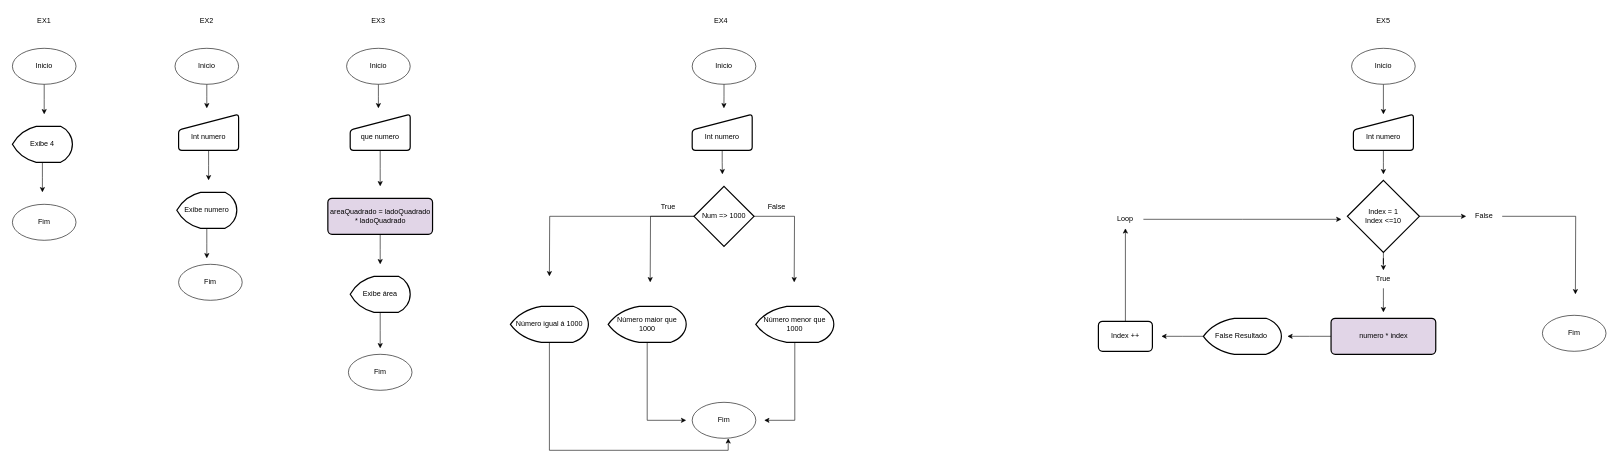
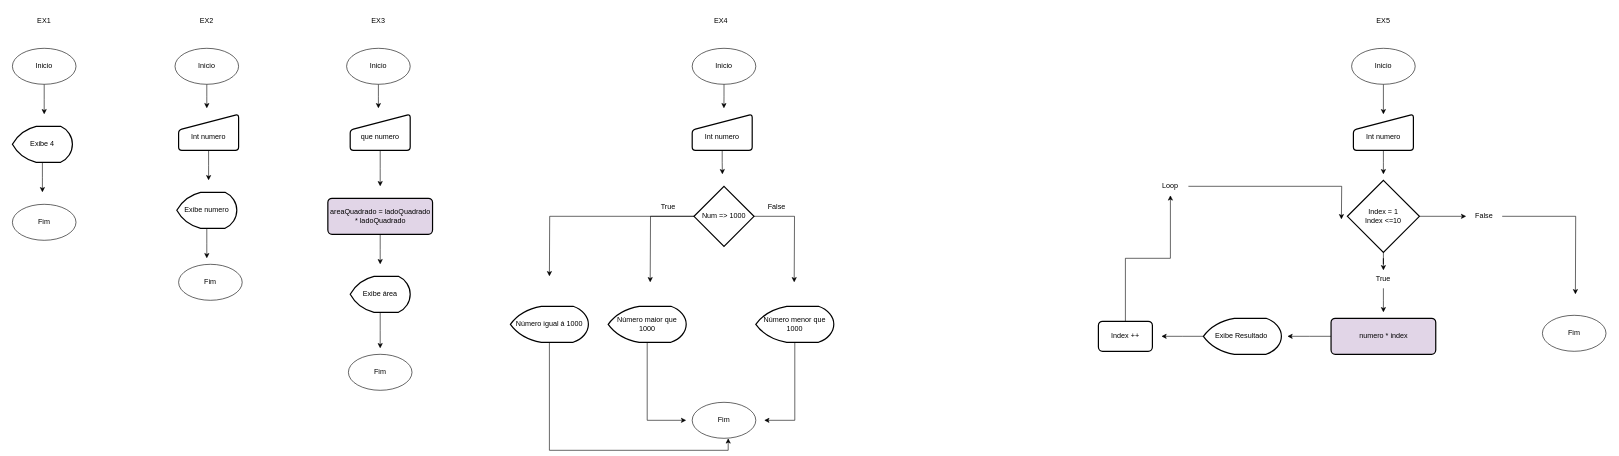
  <mxCell id="0" />
  <mxCell id="1" parent="0" />
  <mxCell id="2" style="edgeStyle=orthogonalEdgeStyle;rounded=0;orthogonalLoop=1;jettySize=auto;html=1;exitX=0.5;exitY=1;exitDx=0;exitDy=0;" edge="1" parent="1" source="3"><mxGeometry relative="1" as="geometry"><mxPoint x="73" y="190" as="targetPoint" /></mxGeometry></mxCell>
  <mxCell id="3" value="Inicio" style="ellipse;whiteSpace=wrap;html=1;" vertex="1" parent="1"><mxGeometry x="20" y="80" width="106" height="60" as="geometry" /></mxCell>
  <mxCell id="4" style="edgeStyle=orthogonalEdgeStyle;rounded=0;orthogonalLoop=1;jettySize=auto;html=1;exitX=0.5;exitY=1;exitDx=0;exitDy=0;exitPerimeter=0;" edge="1" parent="1" source="5"><mxGeometry relative="1" as="geometry"><mxPoint x="70" y="320" as="targetPoint" /></mxGeometry></mxCell>
  <mxCell id="5" value="Exibe 4" style="strokeWidth=2;html=1;shape=mxgraph.flowchart.display;whiteSpace=wrap;" vertex="1" parent="1"><mxGeometry x="20" y="210" width="100" height="60" as="geometry" /></mxCell>
  <mxCell id="6" value="Fim" style="ellipse;whiteSpace=wrap;html=1;" vertex="1" parent="1"><mxGeometry x="20" y="340" width="106" height="60" as="geometry" /></mxCell>
  <mxCell id="7" value="EX1" style="text;html=1;align=center;verticalAlign=middle;whiteSpace=wrap;rounded=0;" vertex="1" parent="1"><mxGeometry x="43" y="20" width="60" height="30" as="geometry" /></mxCell>
  <mxCell id="8" value="EX2" style="text;html=1;align=center;verticalAlign=middle;whiteSpace=wrap;rounded=0;" vertex="1" parent="1"><mxGeometry x="314" y="20" width="60" height="30" as="geometry" /></mxCell>
  <mxCell id="9" style="edgeStyle=orthogonalEdgeStyle;rounded=0;orthogonalLoop=1;jettySize=auto;html=1;exitX=0.5;exitY=1;exitDx=0;exitDy=0;" edge="1" parent="1" source="10"><mxGeometry relative="1" as="geometry"><mxPoint x="344" y="180" as="targetPoint" /></mxGeometry></mxCell>
  <mxCell id="10" value="Inicio" style="ellipse;whiteSpace=wrap;html=1;" vertex="1" parent="1"><mxGeometry x="291" y="80" width="106" height="60" as="geometry" /></mxCell>
  <mxCell id="11" style="edgeStyle=orthogonalEdgeStyle;rounded=0;orthogonalLoop=1;jettySize=auto;html=1;exitX=0.5;exitY=1;exitDx=0;exitDy=0;" edge="1" parent="1" source="12"><mxGeometry relative="1" as="geometry"><mxPoint x="347" y="300" as="targetPoint" /></mxGeometry></mxCell>
  <mxCell id="12" value="&lt;div&gt;&lt;br&gt;&lt;/div&gt;Int numero" style="html=1;strokeWidth=2;shape=manualInput;whiteSpace=wrap;rounded=1;size=26;arcSize=11;" vertex="1" parent="1"><mxGeometry x="297" y="190" width="100" height="60" as="geometry" /></mxCell>
  <mxCell id="13" style="edgeStyle=orthogonalEdgeStyle;rounded=0;orthogonalLoop=1;jettySize=auto;html=1;exitX=0.5;exitY=1;exitDx=0;exitDy=0;exitPerimeter=0;" edge="1" parent="1" source="14"><mxGeometry relative="1" as="geometry"><mxPoint x="344" y="430" as="targetPoint" /></mxGeometry></mxCell>
  <mxCell id="14" value="Exibe numero" style="strokeWidth=2;html=1;shape=mxgraph.flowchart.display;whiteSpace=wrap;" vertex="1" parent="1"><mxGeometry x="294" y="320" width="100" height="60" as="geometry" /></mxCell>
  <mxCell id="15" value="Fim" style="ellipse;whiteSpace=wrap;html=1;" vertex="1" parent="1"><mxGeometry x="297" y="440" width="106" height="60" as="geometry" /></mxCell>
  <mxCell id="16" value="EX3" style="text;html=1;align=center;verticalAlign=middle;whiteSpace=wrap;rounded=0;" vertex="1" parent="1"><mxGeometry x="600" y="20" width="60" height="30" as="geometry" /></mxCell>
  <mxCell id="17" style="edgeStyle=orthogonalEdgeStyle;rounded=0;orthogonalLoop=1;jettySize=auto;html=1;exitX=0.5;exitY=1;exitDx=0;exitDy=0;" edge="1" parent="1" source="18"><mxGeometry relative="1" as="geometry"><mxPoint x="630" y="180" as="targetPoint" /></mxGeometry></mxCell>
  <mxCell id="18" value="Inicio" style="ellipse;whiteSpace=wrap;html=1;" vertex="1" parent="1"><mxGeometry x="577" y="80" width="106" height="60" as="geometry" /></mxCell>
  <mxCell id="19" style="edgeStyle=orthogonalEdgeStyle;rounded=0;orthogonalLoop=1;jettySize=auto;html=1;exitX=0.5;exitY=1;exitDx=0;exitDy=0;" edge="1" parent="1" source="20"><mxGeometry relative="1" as="geometry"><mxPoint x="633" y="310" as="targetPoint" /></mxGeometry></mxCell>
  <mxCell id="20" value="&lt;div&gt;&lt;br&gt;&lt;/div&gt;que numero" style="html=1;strokeWidth=2;shape=manualInput;whiteSpace=wrap;rounded=1;size=26;arcSize=11;" vertex="1" parent="1"><mxGeometry x="583" y="190" width="100" height="60" as="geometry" /></mxCell>
  <mxCell id="21" style="edgeStyle=orthogonalEdgeStyle;rounded=0;orthogonalLoop=1;jettySize=auto;html=1;exitX=0.5;exitY=1;exitDx=0;exitDy=0;" edge="1" parent="1" source="22"><mxGeometry relative="1" as="geometry"><mxPoint x="633" y="440" as="targetPoint" /></mxGeometry></mxCell>
  <mxCell id="22" value="areaQuadrado = ladoQuadrado * ladoQuadrado" style="rounded=1;whiteSpace=wrap;html=1;absoluteArcSize=1;arcSize=14;strokeWidth=2;fillColor=#e1d5e7;" vertex="1" parent="1"><mxGeometry x="545.75" y="330" width="174.5" height="60" as="geometry" /></mxCell>
  <mxCell id="23" style="edgeStyle=orthogonalEdgeStyle;rounded=0;orthogonalLoop=1;jettySize=auto;html=1;exitX=0.5;exitY=1;exitDx=0;exitDy=0;exitPerimeter=0;" edge="1" parent="1" source="24"><mxGeometry relative="1" as="geometry"><mxPoint x="633" y="580" as="targetPoint" /></mxGeometry></mxCell>
  <mxCell id="24" value="Exibe área" style="strokeWidth=2;html=1;shape=mxgraph.flowchart.display;whiteSpace=wrap;" vertex="1" parent="1"><mxGeometry x="583" y="460" width="100" height="60" as="geometry" /></mxCell>
  <mxCell id="25" value="Fim" style="ellipse;whiteSpace=wrap;html=1;" vertex="1" parent="1"><mxGeometry x="580" y="590" width="106" height="60" as="geometry" /></mxCell>
  <mxCell id="26" value="EX4" style="text;html=1;align=center;verticalAlign=middle;whiteSpace=wrap;rounded=0;" vertex="1" parent="1"><mxGeometry x="1171" y="20" width="60" height="30" as="geometry" /></mxCell>
  <mxCell id="27" style="edgeStyle=orthogonalEdgeStyle;rounded=0;orthogonalLoop=1;jettySize=auto;html=1;exitX=0.5;exitY=1;exitDx=0;exitDy=0;" edge="1" parent="1" source="28"><mxGeometry relative="1" as="geometry"><mxPoint x="1205.833" y="180" as="targetPoint" /></mxGeometry></mxCell>
  <mxCell id="28" value="Inicio" style="ellipse;whiteSpace=wrap;html=1;" vertex="1" parent="1"><mxGeometry x="1153" y="80" width="106" height="60" as="geometry" /></mxCell>
  <mxCell id="29" style="edgeStyle=orthogonalEdgeStyle;rounded=0;orthogonalLoop=1;jettySize=auto;html=1;exitX=0.5;exitY=1;exitDx=0;exitDy=0;" edge="1" parent="1" source="30"><mxGeometry relative="1" as="geometry"><mxPoint x="1203.333" y="290" as="targetPoint" /></mxGeometry></mxCell>
  <mxCell id="30" value="&lt;div&gt;&lt;br&gt;&lt;/div&gt;Int numero" style="html=1;strokeWidth=2;shape=manualInput;whiteSpace=wrap;rounded=1;size=26;arcSize=11;" vertex="1" parent="1"><mxGeometry x="1153" y="190" width="100" height="60" as="geometry" /></mxCell>
  <mxCell id="31" style="edgeStyle=orthogonalEdgeStyle;rounded=0;orthogonalLoop=1;jettySize=auto;html=1;" edge="1" parent="1" source="34"><mxGeometry relative="1" as="geometry"><mxPoint x="1083" y="470" as="targetPoint" /></mxGeometry></mxCell>
  <mxCell id="32" style="edgeStyle=orthogonalEdgeStyle;rounded=0;orthogonalLoop=1;jettySize=auto;html=1;exitX=1;exitY=0.5;exitDx=0;exitDy=0;exitPerimeter=0;" edge="1" parent="1" source="34"><mxGeometry relative="1" as="geometry"><mxPoint x="1323" y="470" as="targetPoint" /></mxGeometry></mxCell>
  <mxCell id="33" style="edgeStyle=orthogonalEdgeStyle;rounded=0;orthogonalLoop=1;jettySize=auto;html=1;exitX=0;exitY=0.5;exitDx=0;exitDy=0;exitPerimeter=0;" edge="1" parent="1" source="34"><mxGeometry relative="1" as="geometry"><mxPoint x="915" y="460" as="targetPoint" /></mxGeometry></mxCell>
  <mxCell id="34" value="Num =&amp;gt; 1000" style="strokeWidth=2;html=1;shape=mxgraph.flowchart.decision;whiteSpace=wrap;" vertex="1" parent="1"><mxGeometry x="1156" y="310" width="100" height="100" as="geometry" /></mxCell>
  <mxCell id="35" style="edgeStyle=orthogonalEdgeStyle;rounded=0;orthogonalLoop=1;jettySize=auto;html=1;" edge="1" parent="1" source="36"><mxGeometry relative="1" as="geometry"><mxPoint x="1273" y="700" as="targetPoint" /><Array as="points"><mxPoint x="1324" y="700" /></Array></mxGeometry></mxCell>
  <mxCell id="36" value="Número menor que 1000" style="strokeWidth=2;html=1;shape=mxgraph.flowchart.display;whiteSpace=wrap;" vertex="1" parent="1"><mxGeometry x="1259" y="510" width="130" height="60" as="geometry" /></mxCell>
  <mxCell id="37" style="edgeStyle=orthogonalEdgeStyle;rounded=0;orthogonalLoop=1;jettySize=auto;html=1;exitX=0.5;exitY=1;exitDx=0;exitDy=0;exitPerimeter=0;" edge="1" parent="1" source="38"><mxGeometry relative="1" as="geometry"><mxPoint x="1143" y="700" as="targetPoint" /><Array as="points"><mxPoint x="1078" y="700" /></Array></mxGeometry></mxCell>
  <mxCell id="38" value="Número maior que 1000" style="strokeWidth=2;html=1;shape=mxgraph.flowchart.display;whiteSpace=wrap;" vertex="1" parent="1"><mxGeometry x="1013" y="510" width="130" height="60" as="geometry" /></mxCell>
  <mxCell id="39" value="True" style="text;html=1;align=center;verticalAlign=middle;whiteSpace=wrap;rounded=0;" vertex="1" parent="1"><mxGeometry x="1083" y="330" width="60" height="30" as="geometry" /></mxCell>
  <mxCell id="40" value="False" style="text;html=1;align=center;verticalAlign=middle;whiteSpace=wrap;rounded=0;" vertex="1" parent="1"><mxGeometry x="1264" y="330" width="60" height="30" as="geometry" /></mxCell>
  <mxCell id="41" value="Fim" style="ellipse;whiteSpace=wrap;html=1;" vertex="1" parent="1"><mxGeometry x="1153" y="670" width="106" height="60" as="geometry" /></mxCell>
  <mxCell id="42" value="EX5" style="text;html=1;align=center;verticalAlign=middle;whiteSpace=wrap;rounded=0;" vertex="1" parent="1"><mxGeometry x="2275" y="20" width="60" height="30" as="geometry" /></mxCell>
  <mxCell id="43" value="" style="edgeStyle=orthogonalEdgeStyle;rounded=0;orthogonalLoop=1;jettySize=auto;html=1;" edge="1" parent="1" source="44" target="46"><mxGeometry relative="1" as="geometry" /></mxCell>
  <mxCell id="44" value="Inicio" style="ellipse;whiteSpace=wrap;html=1;" vertex="1" parent="1"><mxGeometry x="2252" y="80" width="106" height="60" as="geometry" /></mxCell>
  <mxCell id="45" value="" style="edgeStyle=orthogonalEdgeStyle;rounded=0;orthogonalLoop=1;jettySize=auto;html=1;" edge="1" parent="1" source="46"><mxGeometry relative="1" as="geometry"><mxPoint x="2305" y="290" as="targetPoint" /></mxGeometry></mxCell>
  <mxCell id="46" value="&lt;div&gt;&lt;br&gt;&lt;/div&gt;Int numero" style="html=1;strokeWidth=2;shape=manualInput;whiteSpace=wrap;rounded=1;size=26;arcSize=11;" vertex="1" parent="1"><mxGeometry x="2255" y="190" width="100" height="60" as="geometry" /></mxCell>
  <mxCell id="47" style="edgeStyle=orthogonalEdgeStyle;rounded=0;orthogonalLoop=1;jettySize=auto;html=1;" edge="1" parent="1" source="60"><mxGeometry relative="1" as="geometry"><mxPoint x="2305" y="520" as="targetPoint" /></mxGeometry></mxCell>
  <mxCell id="48" value="&lt;div&gt;Index = 1&lt;/div&gt;Index &amp;lt;=10" style="strokeWidth=2;html=1;shape=mxgraph.flowchart.decision;whiteSpace=wrap;" vertex="1" parent="1"><mxGeometry x="2245" y="300" width="120" height="120" as="geometry" /></mxCell>
  <mxCell id="49" style="edgeStyle=orthogonalEdgeStyle;rounded=0;orthogonalLoop=1;jettySize=auto;html=1;" edge="1" parent="1" source="50"><mxGeometry relative="1" as="geometry"><mxPoint x="2145" y="560" as="targetPoint" /></mxGeometry></mxCell>
  <mxCell id="50" value="numero * index" style="rounded=1;whiteSpace=wrap;html=1;absoluteArcSize=1;arcSize=14;strokeWidth=2;fillColor=#e1d5e7;" vertex="1" parent="1"><mxGeometry x="2217.75" y="530" width="174.5" height="60" as="geometry" /></mxCell>
  <mxCell id="51" value="Fim" style="ellipse;whiteSpace=wrap;html=1;" vertex="1" parent="1"><mxGeometry x="2570" y="525" width="106" height="60" as="geometry" /></mxCell>
  <mxCell id="52" style="edgeStyle=orthogonalEdgeStyle;rounded=0;orthogonalLoop=1;jettySize=auto;html=1;entryX=0.5;entryY=1;entryDx=0;entryDy=0;" edge="1" parent="1" source="53" target="56"><mxGeometry relative="1" as="geometry" /></mxCell>
  <mxCell id="53" value="Index ++" style="rounded=1;whiteSpace=wrap;html=1;absoluteArcSize=1;arcSize=14;strokeWidth=2;" vertex="1" parent="1"><mxGeometry x="1830" y="535" width="90" height="50" as="geometry" /></mxCell>
  <mxCell id="54" style="edgeStyle=orthogonalEdgeStyle;rounded=0;orthogonalLoop=1;jettySize=auto;html=1;" edge="1" parent="1" source="58"><mxGeometry relative="1" as="geometry"><mxPoint x="2625" y="490" as="targetPoint" /></mxGeometry></mxCell>
  <mxCell id="55" style="edgeStyle=orthogonalEdgeStyle;rounded=0;orthogonalLoop=1;jettySize=auto;html=1;" edge="1" parent="1" source="56"><mxGeometry relative="1" as="geometry"><mxPoint x="2235" y="365" as="targetPoint" /></mxGeometry></mxCell>
- <mxCell id="56" value="Loop" style="text;html=1;align=center;verticalAlign=middle;whiteSpace=wrap;rounded=0;" vertex="1" parent="1"><mxGeometry x="1845" y="350" width="60" height="30" as="geometry" /></mxCell>
+ <mxCell id="56" value="Loop" style="text;html=1;align=center;verticalAlign=middle;whiteSpace=wrap;rounded=0;" vertex="1" parent="1"><mxGeometry x="1920" y="295" width="60" height="30" as="geometry" /></mxCell>
  <mxCell id="57" value="" style="edgeStyle=orthogonalEdgeStyle;rounded=0;orthogonalLoop=1;jettySize=auto;html=1;" edge="1" parent="1" source="48" target="58"><mxGeometry relative="1" as="geometry"><mxPoint x="2365" y="360" as="sourcePoint" /><mxPoint x="2625" y="470" as="targetPoint" /></mxGeometry></mxCell>
  <mxCell id="58" value="&lt;div&gt;False&lt;/div&gt;" style="text;html=1;align=center;verticalAlign=middle;whiteSpace=wrap;rounded=0;" vertex="1" parent="1"><mxGeometry x="2443" y="345" width="60" height="30" as="geometry" /></mxCell>
  <mxCell id="59" value="" style="edgeStyle=orthogonalEdgeStyle;rounded=0;orthogonalLoop=1;jettySize=auto;html=1;entryX=0.5;entryY=0;entryDx=0;entryDy=0;" edge="1" parent="1" source="48" target="60"><mxGeometry relative="1" as="geometry"><mxPoint x="2305" y="420" as="sourcePoint" /><mxPoint x="2305" y="530" as="targetPoint" /></mxGeometry></mxCell>
  <mxCell id="60" value="True" style="text;html=1;align=center;verticalAlign=middle;whiteSpace=wrap;rounded=0;" vertex="1" parent="1"><mxGeometry x="2275" y="450" width="60" height="30" as="geometry" /></mxCell>
  <mxCell id="61" value="" style="edgeStyle=orthogonalEdgeStyle;rounded=0;orthogonalLoop=1;jettySize=auto;html=1;" edge="1" parent="1" source="62"><mxGeometry relative="1" as="geometry"><mxPoint x="1935" y="560" as="targetPoint" /></mxGeometry></mxCell>
- <mxCell id="62" value="False Resultado&amp;nbsp;" style="strokeWidth=2;html=1;shape=mxgraph.flowchart.display;whiteSpace=wrap;" vertex="1" parent="1"><mxGeometry x="2005" y="530" width="130" height="60" as="geometry" /></mxCell>
+ <mxCell id="62" value="Exibe Resultado&amp;nbsp;" style="strokeWidth=2;html=1;shape=mxgraph.flowchart.display;whiteSpace=wrap;" vertex="1" parent="1"><mxGeometry x="2005" y="530" width="130" height="60" as="geometry" /></mxCell>
  <mxCell id="63" value="Número igual á 1000" style="strokeWidth=2;html=1;shape=mxgraph.flowchart.display;whiteSpace=wrap;" vertex="1" parent="1"><mxGeometry x="850" y="510" width="130" height="60" as="geometry" /></mxCell>
  <mxCell id="64" style="edgeStyle=orthogonalEdgeStyle;rounded=0;orthogonalLoop=1;jettySize=auto;html=1;exitX=0.5;exitY=1;exitDx=0;exitDy=0;exitPerimeter=0;entryX=0.566;entryY=1;entryDx=0;entryDy=0;entryPerimeter=0;" edge="1" parent="1" source="63" target="41"><mxGeometry relative="1" as="geometry" /></mxCell>
